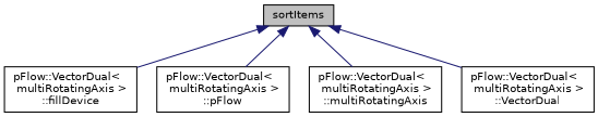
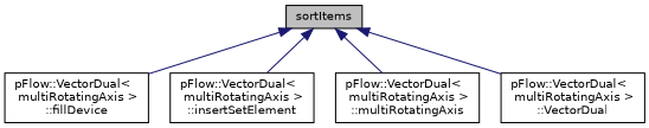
  digraph {
    rankdir=TB
    node [color=black fillcolor=white fontname=Helvetica fontsize=10 shape=record style=filled]
    edge [color=midnightblue dir=back fontname=Helvetica fontsize=10 labelfontname=Helvetica labelfontsize=10 style=solid]
    n1 [fillcolor=grey75 fontcolor=black height=0.2 label=sortItems width=0.4]
    n2 [height=0.2 label="pFlow::VectorDual\<\l multiRotatingAxis \>\l::fillDevice" width=0.4]
-   n3 [height=0.2 label="pFlow::VectorDual\<\l multiRotatingAxis \>\l::pFlow" width=0.4]
+   n3 [height=0.2 label="pFlow::VectorDual\<\l multiRotatingAxis \>\l::insertSetElement" width=0.4]
    n4 [height=0.2 label="pFlow::VectorDual\<\l multiRotatingAxis \>\l::multiRotatingAxis" width=0.4]
    n5 [height=0.2 label="pFlow::VectorDual\<\l multiRotatingAxis \>\l::VectorDual" width=0.4]
    n1 -> n2
    n1 -> n3
    n1 -> n4
    n1 -> n5
  }
